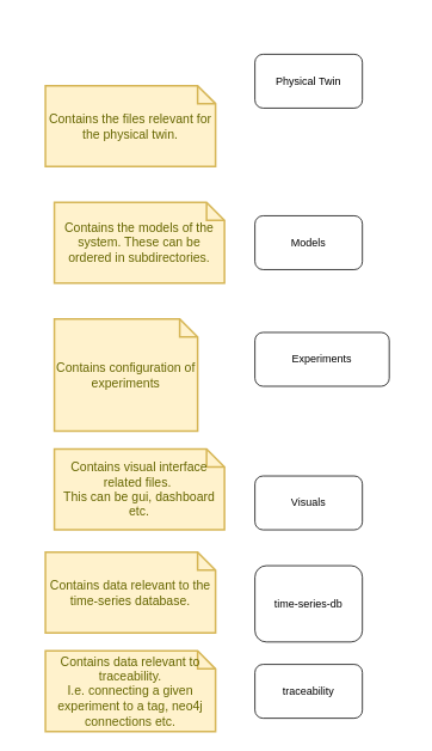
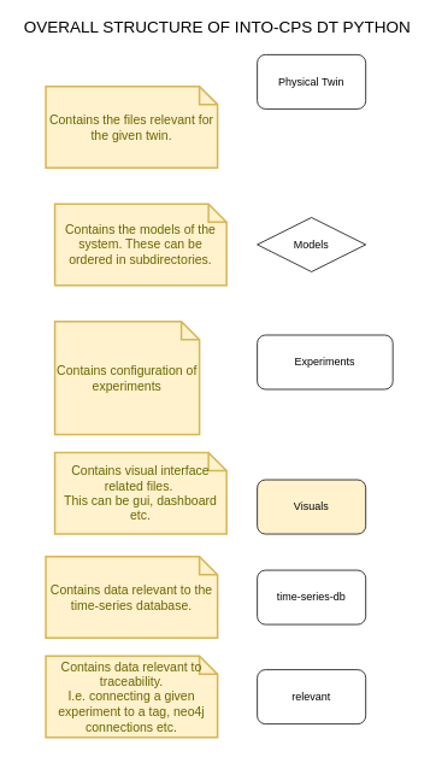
  <mxCell id="0" />
  <mxCell id="1" parent="0" />
  <mxCell id="2" value="Physical Twin" style="rounded=1;whiteSpace=wrap;html=1;" parent="1" vertex="1"><mxGeometry x="284" y="60" width="120" height="60" as="geometry" /></mxCell>
- <mxCell id="3" value="Contains the files relevant for the physical twin." style="shape=note;strokeWidth=2;fontSize=14;size=20;whiteSpace=wrap;html=1;fillColor=#fff2cc;strokeColor=#d6b656;fontColor=#666600;" parent="1" vertex="1"><mxGeometry x="50" y="95" width="190" height="90" as="geometry" /></mxCell>
- <mxCell id="4" value="Models" style="rounded=1;whiteSpace=wrap;html=1;" parent="1" vertex="1"><mxGeometry x="284" y="240" width="120" height="60" as="geometry" /></mxCell>
+ <mxCell id="3" value="Contains the files relevant for the given twin." style="shape=note;strokeWidth=2;fontSize=14;size=20;whiteSpace=wrap;html=1;fillColor=#fff2cc;strokeColor=#d6b656;fontColor=#666600;" parent="1" vertex="1"><mxGeometry x="50" y="95" width="190" height="90" as="geometry" /></mxCell>
+ <mxCell id="4" value="Models" style="rhombus;whiteSpace=wrap;html=1;" parent="1" vertex="1"><mxGeometry x="284" y="240" width="120" height="60" as="geometry" /></mxCell>
  <mxCell id="5" value="Contains the models of the system. These can be ordered in subdirectories." style="shape=note;strokeWidth=2;fontSize=14;size=20;whiteSpace=wrap;html=1;fillColor=#fff2cc;strokeColor=#d6b656;fontColor=#666600;" parent="1" vertex="1"><mxGeometry x="60" y="225" width="190" height="90" as="geometry" /></mxCell>
  <mxCell id="6" value="Experiments" style="rounded=1;whiteSpace=wrap;html=1;" parent="1" vertex="1"><mxGeometry x="284" y="370" width="150" height="60" as="geometry" /></mxCell>
  <mxCell id="7" value="Contains configuration of experiments" style="shape=note;strokeWidth=2;fontSize=14;size=20;whiteSpace=wrap;html=1;fillColor=#fff2cc;strokeColor=#d6b656;fontColor=#666600;" parent="1" vertex="1"><mxGeometry x="60" y="355" width="160" height="125" as="geometry" /></mxCell>
  <mxCell id="8" value="Contains visual interface related files.&amp;nbsp;&lt;br&gt;This can be gui, dashboard etc." style="shape=note;strokeWidth=2;fontSize=14;size=20;whiteSpace=wrap;html=1;fillColor=#fff2cc;strokeColor=#d6b656;fontColor=#666600;" parent="1" vertex="1"><mxGeometry x="60" y="500" width="190" height="90" as="geometry" /></mxCell>
- <mxCell id="9" value="Visuals" style="rounded=1;whiteSpace=wrap;html=1;" parent="1" vertex="1"><mxGeometry x="284" y="530" width="120" height="60" as="geometry" /></mxCell>
- <mxCell id="10" value="time-series-db" style="rounded=1;whiteSpace=wrap;html=1;" parent="1" vertex="1"><mxGeometry x="284" y="630" width="120" height="85" as="geometry" /></mxCell>
+ <mxCell id="9" value="Visuals" style="rounded=1;whiteSpace=wrap;html=1;fillColor=#fff2cc;" parent="1" vertex="1"><mxGeometry x="284" y="530" width="120" height="60" as="geometry" /></mxCell>
+ <mxCell id="10" value="time-series-db" style="rounded=1;whiteSpace=wrap;html=1;" parent="1" vertex="1"><mxGeometry x="284" y="630" width="120" height="60" as="geometry" /></mxCell>
  <mxCell id="11" value="Contains data relevant to the time-series database." style="shape=note;strokeWidth=2;fontSize=14;size=20;whiteSpace=wrap;html=1;fillColor=#fff2cc;strokeColor=#d6b656;fontColor=#666600;" parent="1" vertex="1"><mxGeometry x="50" y="615" width="190" height="90" as="geometry" /></mxCell>
- <mxCell id="12" value="traceability" style="rounded=1;whiteSpace=wrap;html=1;" parent="1" vertex="1"><mxGeometry x="284" y="740" width="120" height="60" as="geometry" /></mxCell>
+ <mxCell id="12" value="relevant" style="rounded=1;whiteSpace=wrap;html=1;" parent="1" vertex="1"><mxGeometry x="284" y="740" width="120" height="60" as="geometry" /></mxCell>
  <mxCell id="13" value="Contains data relevant to traceability.&lt;br&gt;I.e. connecting a given experiment to a tag, neo4j connections etc." style="shape=note;strokeWidth=2;fontSize=14;size=20;whiteSpace=wrap;html=1;fillColor=#fff2cc;strokeColor=#d6b656;fontColor=#666600;" parent="1" vertex="1"><mxGeometry x="50" y="725" width="190" height="90" as="geometry" /></mxCell>
+ <mxCell id="14" value="OVERALL STRUCTURE OF INTO-CPS DT PYTHON" style="text;html=1;strokeColor=none;fillColor=none;align=center;verticalAlign=middle;whiteSpace=wrap;rounded=0;fontSize=18;" vertex="1" parent="1"><mxGeometry x="20" y="20" width="440" height="20" as="geometry" /></mxCell>
